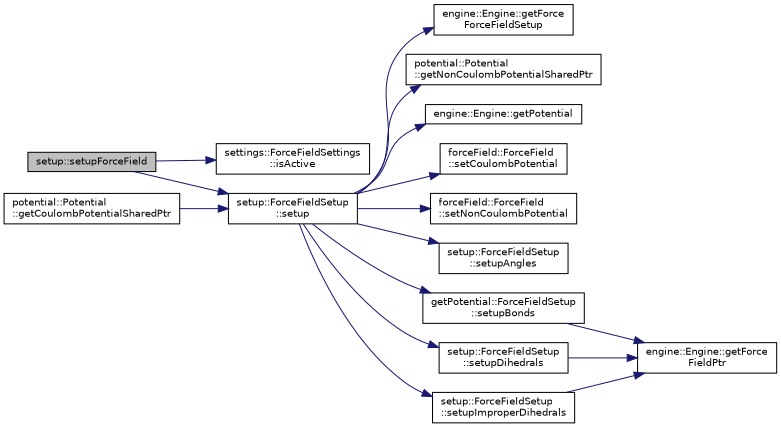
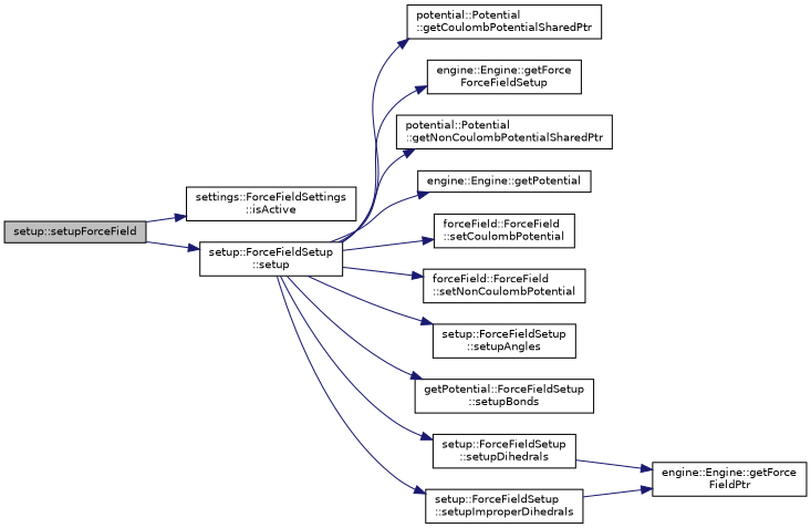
  digraph {
    rankdir=LR
    node [color=black fillcolor=white fontname=Helvetica fontsize=10 shape=record style=filled]
    edge [color=midnightblue fontname=Helvetica fontsize=10 labelfontname=Helvetica labelfontsize=10 style=solid]
    n1 [fillcolor=grey75 fontcolor=black height=0.2 label="setup::setupForceField" width=0.4]
    n2 [height=0.2 label="settings::ForceFieldSettings\l::isActive" width=0.4]
    n3 [height=0.2 label="setup::ForceFieldSetup\l::setup" width=0.4]
    n4 [height=0.2 label="potential::Potential\l::getCoulombPotentialSharedPtr" width=0.4]
    n5 [height=0.2 label="engine::Engine::getForce\lForceFieldSetup" width=0.4]
    n6 [height=0.2 label="potential::Potential\l::getNonCoulombPotentialSharedPtr" width=0.4]
    n7 [height=0.2 label="engine::Engine::getPotential" width=0.4]
    n8 [height=0.2 label="forceField::ForceField\l::setCoulombPotential" width=0.4]
    n9 [height=0.2 label="forceField::ForceField\l::setNonCoulombPotential" width=0.4]
    n10 [height=0.2 label="setup::ForceFieldSetup\l::setupAngles" width=0.4]
    n11 [height=0.2 label="getPotential::ForceFieldSetup\l::setupBonds" width=0.4]
    n12 [height=0.2 label="setup::ForceFieldSetup\l::setupDihedrals" width=0.4]
    n13 [height=0.2 label="setup::ForceFieldSetup\l::setupImproperDihedrals" width=0.4]
    n14 [height=0.2 label="engine::Engine::getForce\lFieldPtr" width=0.4]
    n1 -> n2
    n1 -> n3
-   n4 -> n3
+   n3 -> n4
    n3 -> n5
    n3 -> n6
    n3 -> n7
    n3 -> n8
    n3 -> n9
    n3 -> n10
    n3 -> n11
    n3 -> n12
    n3 -> n13
-   n11 -> n14
    n12 -> n14
    n13 -> n14
  }
